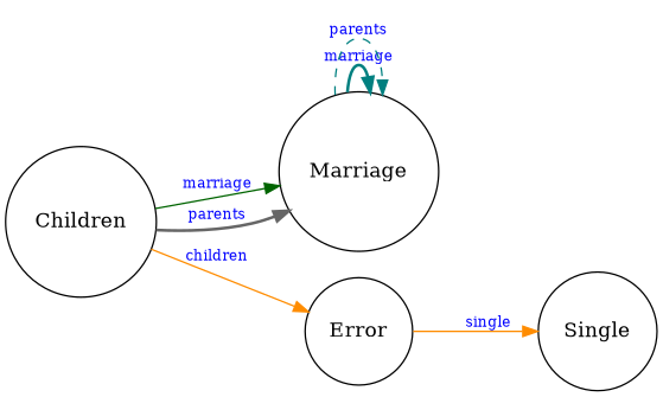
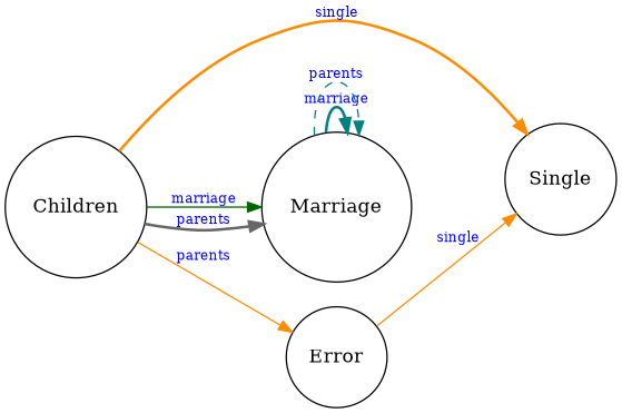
  digraph {
    fontname="DejaVu Serif"
    rankdir=LR
    node [fontname="DejaVu Serif" shape=circle style=rounded]
    edge [color=darkorange fontcolor=Blue fontname="DejaVu Serif" fontsize=10 shape=ortho style=bold]
    Children
    Single
    Marriage
    Error
    subgraph sub_1 {
      Children
      Single
      Marriage
      Error
    }
    subgraph sub_2 {
      Children
      Single
      Marriage
    }
+   Children -> Single [label=single]
    Children -> Marriage [color=darkgreen label=marriage style=solid]
    Children -> Marriage [color=gray40 label=parents]
-   Children -> Error [label=children style=solid]
+   Children -> Error [label=parents style=solid]
    Marriage -> Marriage [color=teal label=marriage]
    Marriage -> Marriage [color=teal label=parents style=dashed]
    Error -> Single [label=single style=solid]
  }
